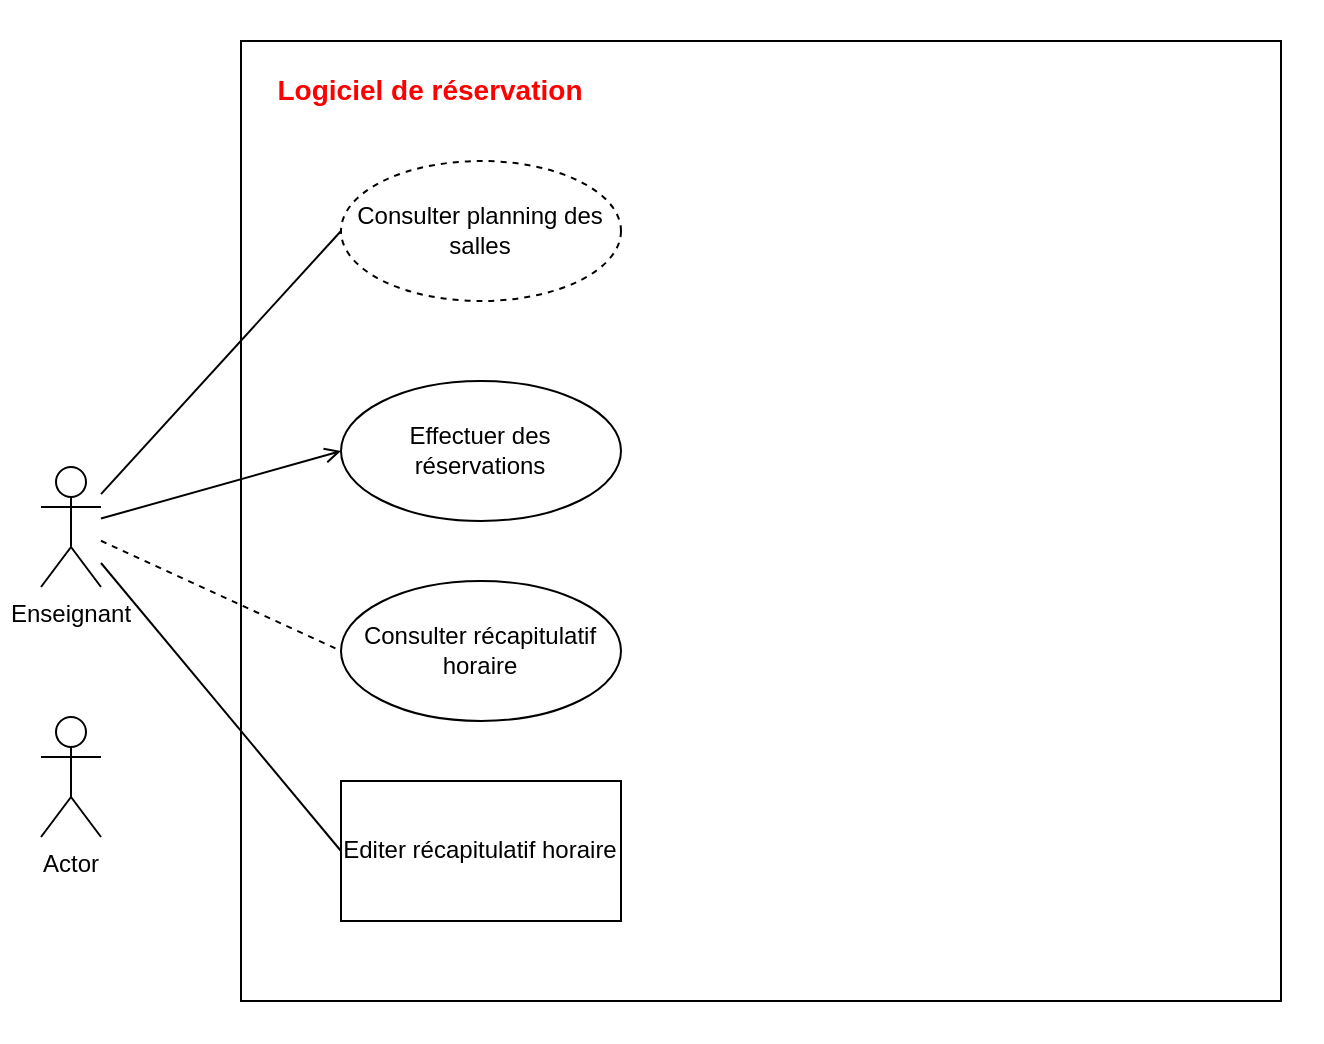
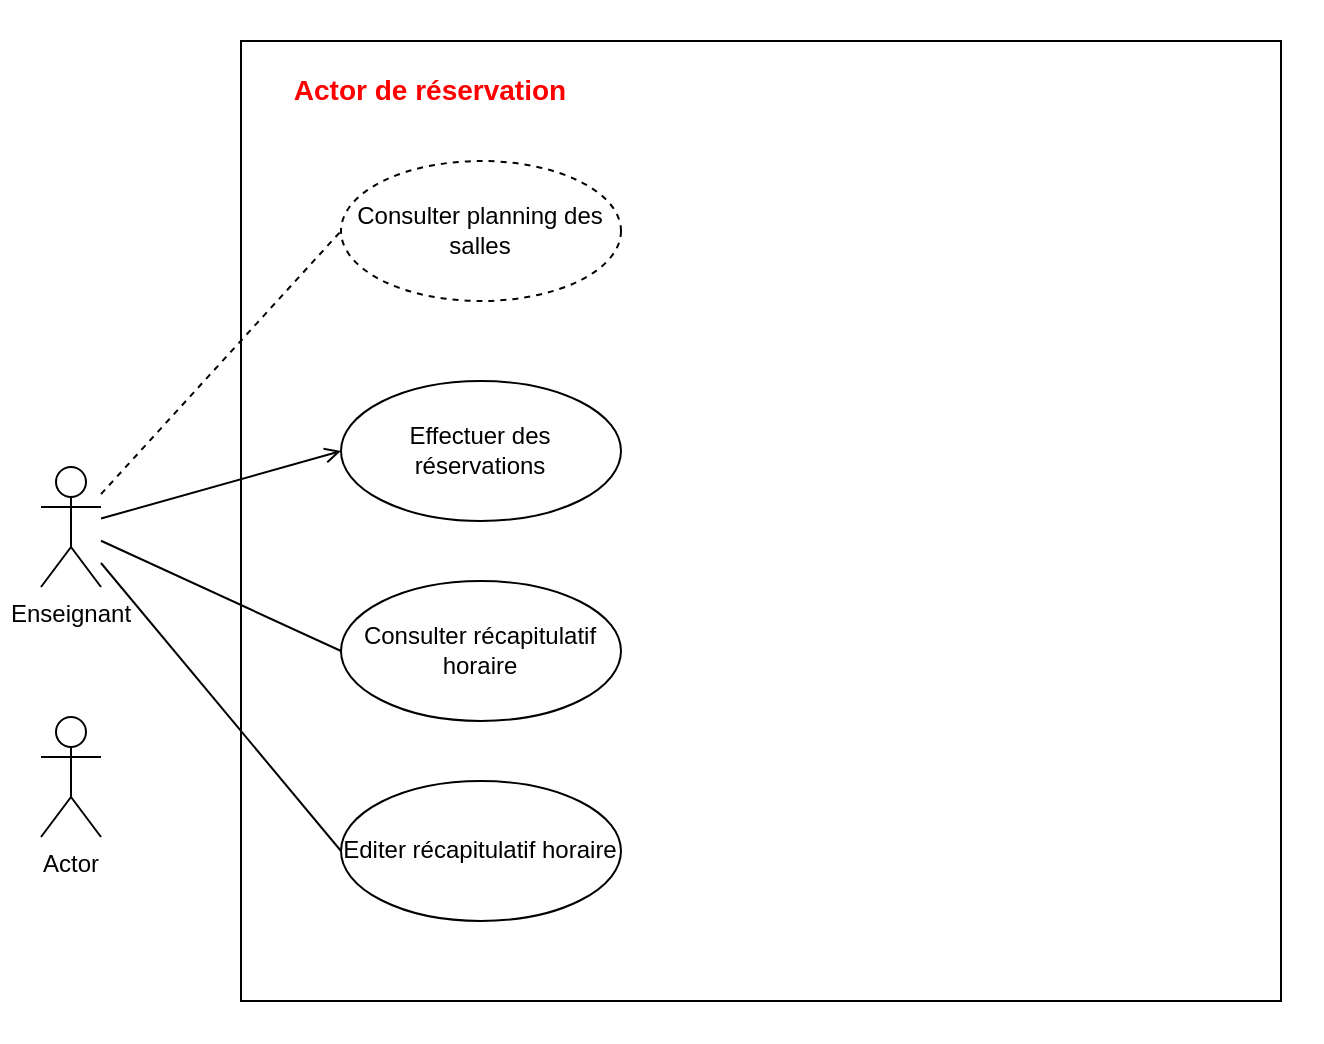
  <mxCell id="0" />
  <mxCell id="1" parent="0" />
  <mxCell id="2" value="" style="rounded=0;whiteSpace=wrap;html=1;" vertex="1" parent="1"><mxGeometry x="120" y="20" width="520" height="480" as="geometry" /></mxCell>
- <mxCell id="3" value="&lt;b&gt;&lt;font style=&quot;font-size: 14px; color: light-dark(rgb(255, 0, 0), rgb(237, 237, 237));&quot;&gt;Logiciel de réservation&lt;/font&gt;&lt;/b&gt;" style="text;html=1;align=center;verticalAlign=middle;whiteSpace=wrap;rounded=0;" vertex="1" parent="1"><mxGeometry x="130" y="30" width="170" height="30" as="geometry" /></mxCell>
+ <mxCell id="3" value="&lt;b&gt;&lt;font style=&quot;font-size: 14px; color: light-dark(rgb(255, 0, 0), rgb(237, 237, 237));&quot;&gt;Actor de réservation&lt;/font&gt;&lt;/b&gt;" style="text;html=1;align=center;verticalAlign=middle;whiteSpace=wrap;rounded=0;" vertex="1" parent="1"><mxGeometry x="130" y="30" width="170" height="30" as="geometry" /></mxCell>
  <mxCell id="4" style="rounded=0;orthogonalLoop=1;jettySize=auto;html=1;entryX=0;entryY=0.5;entryDx=0;entryDy=0;endArrow=open;startFill=0;" edge="1" parent="1" source="8" target="10"><mxGeometry relative="1" as="geometry" /></mxCell>
- <mxCell id="5" style="rounded=0;orthogonalLoop=1;jettySize=auto;html=1;entryX=0;entryY=0.5;entryDx=0;entryDy=0;endArrow=none;startFill=0;" edge="1" parent="1" source="8" target="11"><mxGeometry relative="1" as="geometry" /></mxCell>
- <mxCell id="6" style="rounded=0;orthogonalLoop=1;jettySize=auto;html=1;entryX=0;entryY=0.5;entryDx=0;entryDy=0;endArrow=none;startFill=0;dashed=1;" edge="1" parent="1" source="8" target="12"><mxGeometry relative="1" as="geometry" /></mxCell>
+ <mxCell id="5" style="rounded=0;orthogonalLoop=1;jettySize=auto;html=1;entryX=0;entryY=0.5;entryDx=0;entryDy=0;endArrow=none;startFill=0;dashed=1;" edge="1" parent="1" source="8" target="11"><mxGeometry relative="1" as="geometry" /></mxCell>
+ <mxCell id="6" style="rounded=0;orthogonalLoop=1;jettySize=auto;html=1;entryX=0;entryY=0.5;entryDx=0;entryDy=0;endArrow=none;startFill=0;" edge="1" parent="1" source="8" target="12"><mxGeometry relative="1" as="geometry" /></mxCell>
  <mxCell id="7" style="rounded=0;orthogonalLoop=1;jettySize=auto;html=1;entryX=0;entryY=0.5;entryDx=0;entryDy=0;endArrow=none;startFill=0;" edge="1" parent="1" source="8" target="13"><mxGeometry relative="1" as="geometry" /></mxCell>
  <mxCell id="8" value="Enseignant" style="shape=umlActor;verticalLabelPosition=bottom;verticalAlign=top;html=1;outlineConnect=0;" vertex="1" parent="1"><mxGeometry x="20" y="233" width="30" height="60" as="geometry" /></mxCell>
  <mxCell id="9" value="Actor" style="shape=umlActor;verticalLabelPosition=bottom;verticalAlign=top;html=1;outlineConnect=0;" vertex="1" parent="1"><mxGeometry x="20" y="358" width="30" height="60" as="geometry" /></mxCell>
  <mxCell id="10" value="Effectuer des réservations" style="ellipse;whiteSpace=wrap;html=1;" vertex="1" parent="1"><mxGeometry x="170" y="190" width="140" height="70" as="geometry" /></mxCell>
  <mxCell id="11" value="Consulter planning des salles" style="ellipse;whiteSpace=wrap;html=1;dashed=1;" vertex="1" parent="1"><mxGeometry x="170" y="80" width="140" height="70" as="geometry" /></mxCell>
  <mxCell id="12" value="Consulter récapitulatif horaire" style="ellipse;whiteSpace=wrap;html=1;" vertex="1" parent="1"><mxGeometry x="170" y="290" width="140" height="70" as="geometry" /></mxCell>
- <mxCell id="13" value="Editer récapitulatif horaire" style="whiteSpace=wrap;html=1;rounded=0;" vertex="1" parent="1"><mxGeometry x="170" y="390" width="140" height="70" as="geometry" /></mxCell>
+ <mxCell id="13" value="Editer récapitulatif horaire" style="ellipse;whiteSpace=wrap;html=1;" vertex="1" parent="1"><mxGeometry x="170" y="390" width="140" height="70" as="geometry" /></mxCell>
